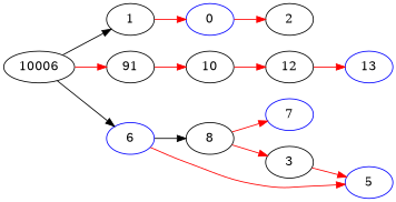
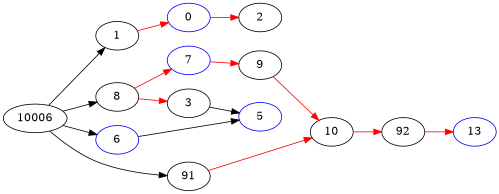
  digraph {
    rankdir=LR
    node [color=black]
    edge [color=red]
    n1 [color=blue label=0]
    n2 [label=2]
    n3 [label=1]
    n4 [color=blue label=7]
+   n5 [label=9]
    n6 [label=10]
    n7 [label=8]
    n8 [label=3]
    n9 [color=blue label=5]
-   n10 [label=12]
+   n10 [label=92]
    n11 [label=10006]
    n12 [label=91]
    n13 [color=blue label=6]
    n14 [color=blue label=13]
    n1 -> n2
    n3 -> n1
+   n4 -> n5
+   n5 -> n6
    n6 -> n10
    n7 -> n4
    n7 -> n8
-   n8 -> n9
+   n8 -> n9 [color=black]
    n10 -> n14
    n11 -> n3 [color=black]
-   n13 -> n7 [color=black]
-   n11 -> n12
+   n11 -> n7 [color=black]
+   n11 -> n12 [color=black]
    n11 -> n13 [color=black]
    n12 -> n6
-   n13 -> n9
+   n13 -> n9 [color=black]
  }
